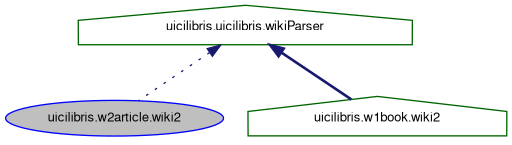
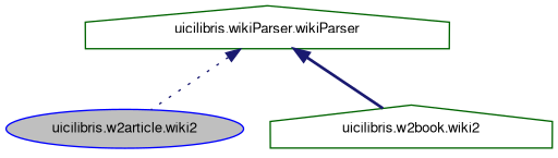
  digraph {
    node [color=darkgreen fillcolor=white fontname=FreeSans fontsize=10 shape=house style=filled]
    edge [color=midnightblue dir=back fontname=FreeSans fontsize=10 labelfontname=FreeSans labelfontsize=10]
    n1 [color=blue fillcolor=grey75 fontcolor=black height=0.2 label="uicilibris.w2article.wiki2" shape=ellipse width=0.4]
-   n2 [height=0.2 label="uicilibris.w1book.wiki2" width=0.4]
-   n3 [height=0.2 label="uicilibris.uicilibris.wikiParser" width=0.4]
+   n2 [height=0.2 label="uicilibris.w2book.wiki2" width=0.4]
+   n3 [height=0.2 label="uicilibris.wikiParser.wikiParser" width=0.4]
    n3 -> n1 [style=dotted]
    n3 -> n2 [style=bold]
  }
